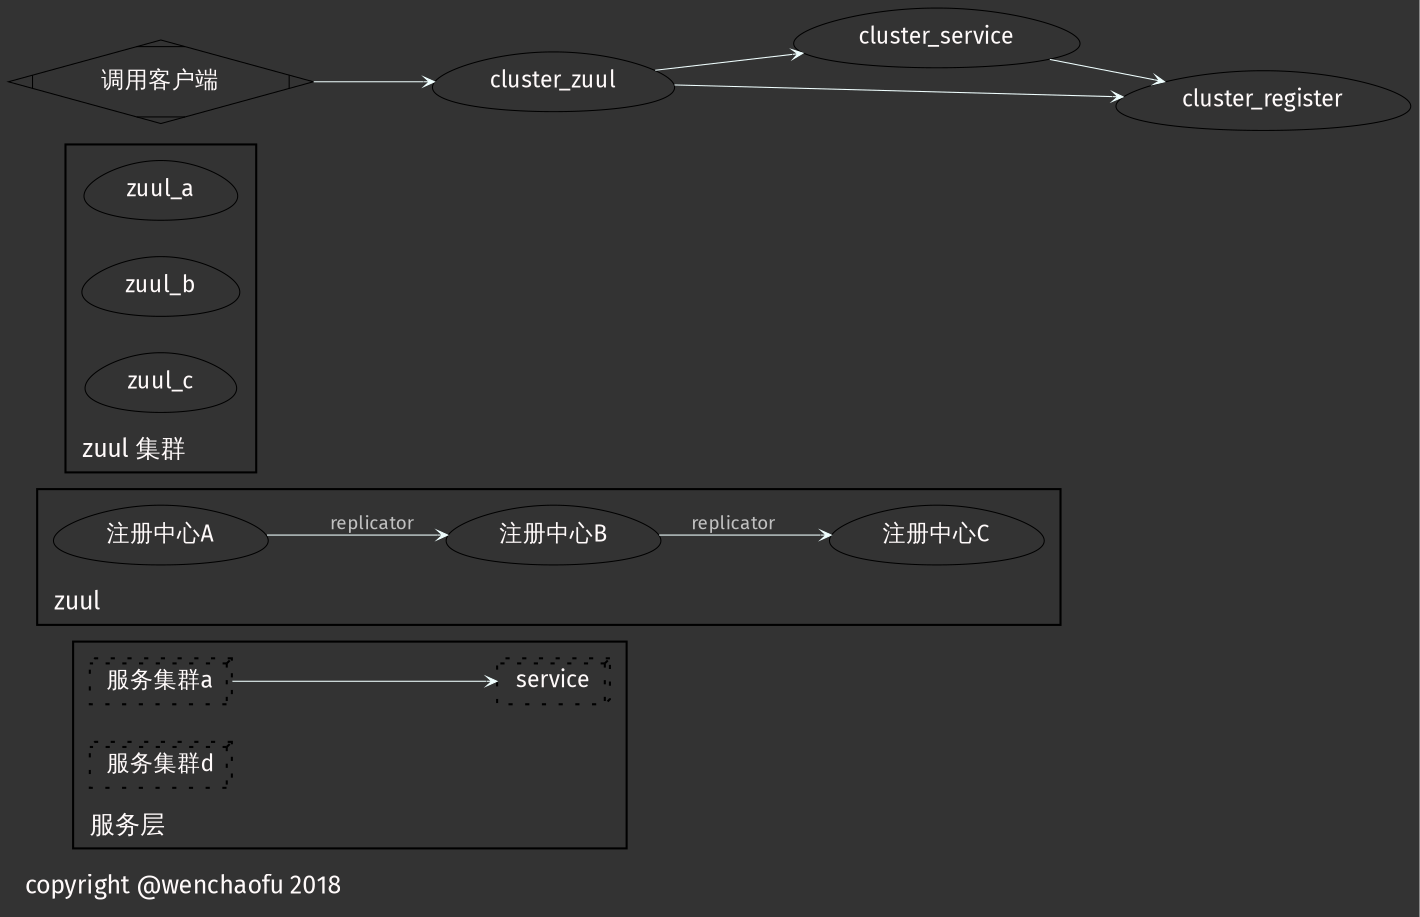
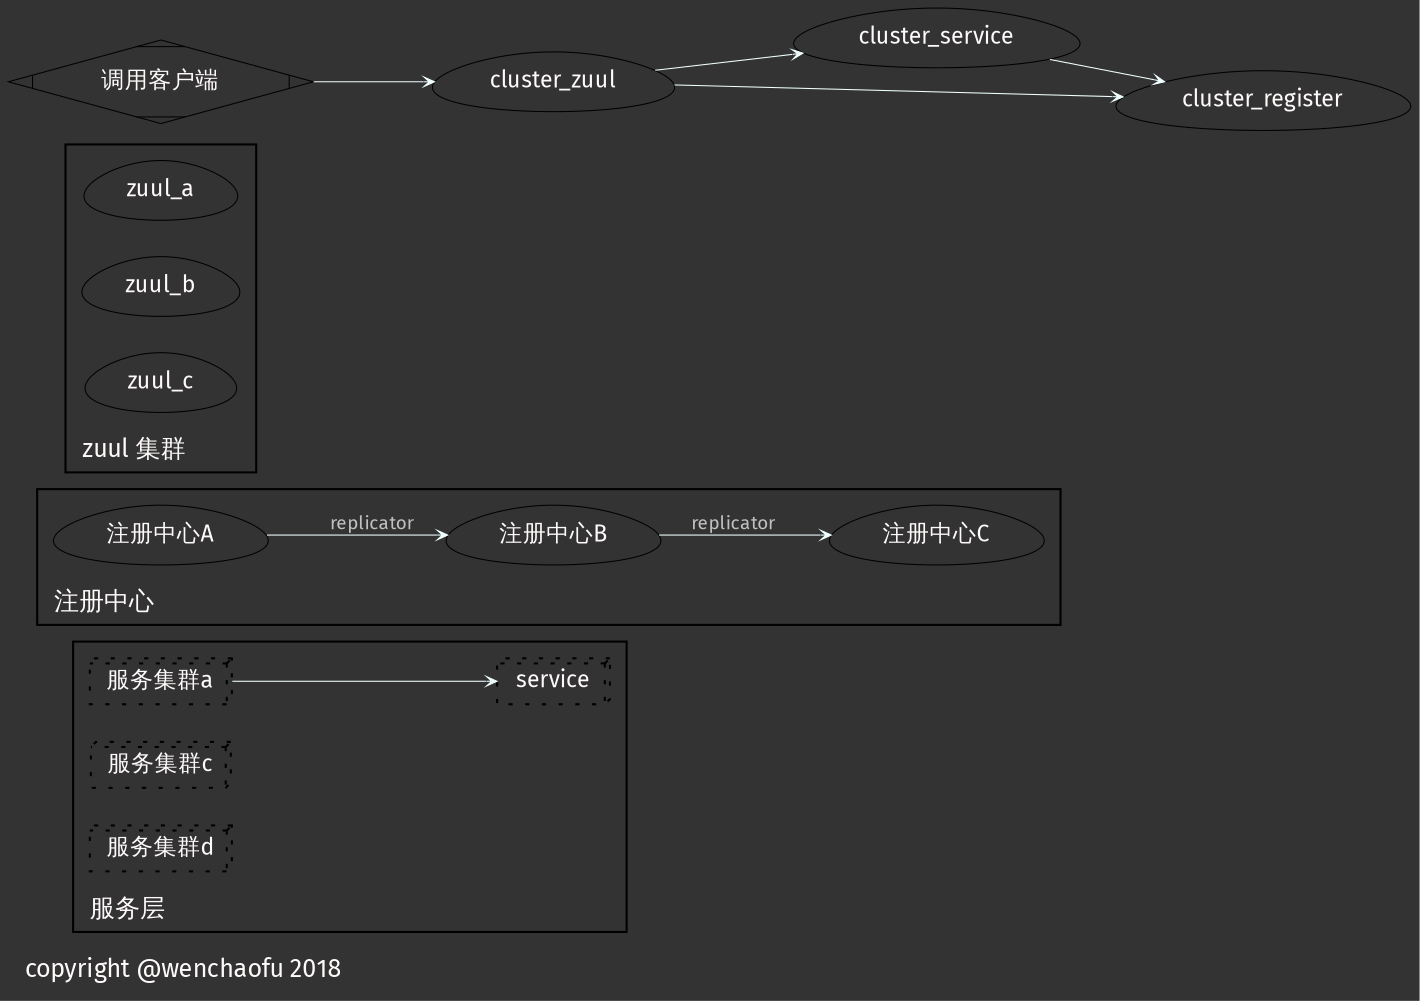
  digraph {
    bgcolor="#333333"
    compound=true
    fontcolor=snow
    fontname="Fira Sans"
    fontsize=12.0
    label="copyright @wenchaofu 2018"
    labeljust=l
    labelloc=b
    rankdir=LR
    ranksep=0.1
    node [color="#000000" fillcolor="#333333" fontcolor=snow fontname="Fira Sans" fontsize=11.0 shape=egg style="filled,setlinewidth(0.5)"]
    edge [arrowhead=vee arrowsize=0.5 arrowtail=none color=azure fontcolor=gray fontname="Fira Sans" fontsize=9.0 style="setlinewidth(0.5)"]
    n1 [height=0.3 label="服务集群a" shape=box3d style=dotted]
    n2 [height=0.3 label=service shape=box3d style=dotted]
+   n3 [height=0.3 label="服务集群c" shape=box3d style=dotted]
    n4 [height=0.3 label="服务集群d" shape=box3d style=dotted]
    n5 [height=0.3 label="注册中心A"]
    n6 [height=0.3 label="注册中心B"]
    n7 [height=0.3 label="注册中心C"]
    n8 [height=0.3 label=zuul_a]
    n9 [height=0.3 label=zuul_b]
    n10 [height=0.3 label=zuul_c]
    n11 [height=0.3 label="调用客户端" shape=Mdiamond]
    cluster_zuul [height=0.3]
    cluster_service [height=0.3]
    cluster_register [height=0.3]
    subgraph cluster_1 {
      label="服务层"
      n1
      n2
+     n3
      n4
    }
    subgraph cluster_2 {
-     label=zuul
+     label="注册中心"
      n5
      n6
      n7
    }
    subgraph cluster_3 {
      label="zuul 集群"
      n8
      n9
      n10
    }
    n1 -> n2 [dir=both]
    n5 -> n6 [dir=both label=replicator]
    n6 -> n7 [dir=both label=replicator]
    n11 -> cluster_zuul
    cluster_zuul -> cluster_service
    cluster_zuul -> cluster_register
    cluster_service -> cluster_register
  }
